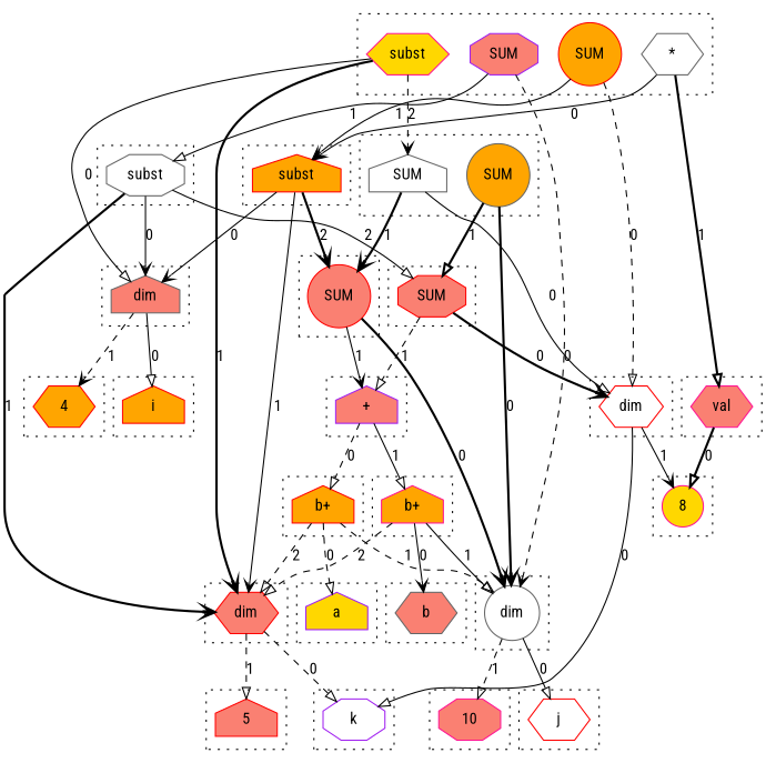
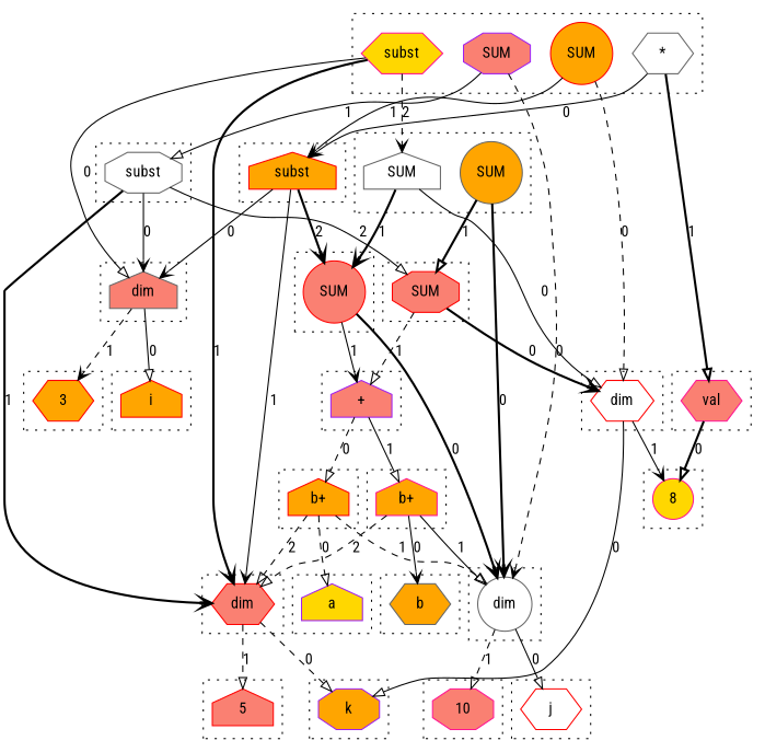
  digraph {
    compound=true
    fontname="Roboto Condensed"
    node [color=red fillcolor=salmon fontname="Roboto Condensed" shape=house style=filled]
    edge [arrowhead=onormal fontname="Roboto Condensed" style=solid]
-   n1 [fillcolor=orange label=4 shape=hexagon]
+   n1 [fillcolor=orange label=3 shape=hexagon]
    n2 [fillcolor=orange label=i]
    n3 [color=gray40 label=dim]
-   n4 [color=purple fillcolor=white label=k shape=octagon]
+   n4 [color=purple fillcolor=orange label=k shape=octagon]
    n5 [label=5]
    n6 [fillcolor=orange label=subst]
    n7 [label=dim shape=hexagon]
    n8 [fillcolor=white label=j shape=hexagon]
    n9 [color=deeppink label=10 shape=octagon]
    n10 [color=gray40 fillcolor=white label=dim shape=circle]
    n11 [color=deeppink fillcolor=gold label=8 shape=circle]
    n12 [fillcolor=white label=dim shape=hexagon]
    n13 [color=purple fillcolor=gold label=a]
    n14 [fillcolor=orange label="b+"]
-   n15 [color=gray40 label=b shape=hexagon]
+   n15 [color=gray40 fillcolor=orange label=b shape=hexagon]
    n16 [color=deeppink fillcolor=orange label="b+"]
    n17 [color=purple label="+"]
    n18 [label=SUM shape=octagon]
    n19 [color=gray40 fillcolor=white label=SUM]
    n20 [color=gray40 fillcolor=orange label=SUM shape=circle]
    n21 [color=purple label=SUM shape=octagon]
    n22 [color=deeppink fillcolor=gold label=subst shape=hexagon]
    n23 [fillcolor=orange label=SUM shape=circle]
    n24 [color=gray40 fillcolor=white label="*" shape=hexagon]
    n25 [label=SUM shape=circle]
    n26 [color=gray40 fillcolor=white label=subst shape=octagon]
    n27 [color=deeppink label=val shape=hexagon]
    subgraph cluster_1 {
      style=dotted
      n1
    }
    subgraph cluster_2 {
      style=dotted
      n2
    }
    subgraph cluster_3 {
      style=dotted
      n3
    }
    subgraph cluster_4 {
      style=dotted
      n4
    }
    subgraph cluster_5 {
      style=dotted
      n5
    }
    subgraph cluster_6 {
      style=dotted
      n6
    }
    subgraph cluster_7 {
      style=dotted
      n7
    }
    subgraph cluster_8 {
      style=dotted
      n8
    }
    subgraph cluster_9 {
      style=dotted
      n9
    }
    subgraph cluster_10 {
      style=dotted
      n10
    }
    subgraph cluster_11 {
      style=dotted
      n11
    }
    subgraph cluster_12 {
      style=dotted
      n12
    }
    subgraph cluster_13 {
      style=dotted
      n13
    }
    subgraph cluster_14 {
      style=dotted
      n14
    }
    subgraph cluster_15 {
      style=dotted
      n15
    }
    subgraph cluster_16 {
      style=dotted
      n16
    }
    subgraph cluster_17 {
      style=dotted
      n17
    }
    subgraph cluster_18 {
      style=dotted
      n18
    }
    subgraph cluster_19 {
      style=dotted
      n19
      n20
    }
    subgraph cluster_20 {
      style=dotted
      n21
      n22
      n23
      n24
    }
    subgraph cluster_21 {
      style=dotted
      n25
    }
    subgraph cluster_22 {
      style=dotted
      n26
    }
    subgraph cluster_23 {
      style=dotted
      n27
    }
    n3 -> n1 [arrowhead=vee label=1 style=dashed]
    n3 -> n2 [label=0]
    n6 -> n3 [arrowhead=vee label=0]
    n6 -> n7 [arrowhead=vee label=1]
    n6 -> n25 [arrowhead=vee label=2 style=bold]
    n7 -> n4 [label=0 style=dashed]
    n7 -> n5 [label=1 style=dashed]
    n10 -> n8 [label=0]
    n10 -> n9 [label=1 style=dashed]
    n12 -> n4 [label=0]
    n12 -> n11 [arrowhead=vee label=1]
    n14 -> n7 [label=2 style=dashed]
    n14 -> n10 [label=1 style=dashed]
    n14 -> n13 [label=0 style=dashed]
    n16 -> n7 [label=2 style=dashed]
    n16 -> n10 [label=1]
    n16 -> n15 [arrowhead=vee label=0]
    n17 -> n14 [label=0 style=dashed]
    n17 -> n16 [label=1]
    n18 -> n12 [arrowhead=vee label=0 style=bold]
    n18 -> n17 [label=1 style=dashed]
    n19 -> n12 [label=0]
    n19 -> n25 [arrowhead=vee label=1 style=bold]
    n20 -> n10 [arrowhead=vee label=0 style=bold]
    n20 -> n18 [label=1 style=bold]
    n21 -> n10 [arrowhead=vee label=0 style=dashed]
    n21 -> n26 [label=1]
    n22 -> n3 [label=0]
    n22 -> n7 [arrowhead=vee label=1 style=bold]
    n22 -> n19 [arrowhead=vee label=2 style=dashed]
    n23 -> n6 [arrowhead=vee label=1]
    n23 -> n12 [label=0 style=dashed]
    n24 -> n6 [arrowhead=vee label=0]
    n24 -> n27 [label=1 style=bold]
    n25 -> n10 [arrowhead=vee label=0 style=bold]
    n25 -> n17 [arrowhead=vee label=1]
    n26 -> n3 [arrowhead=vee label=0]
    n26 -> n7 [arrowhead=vee label=1 style=bold]
    n26 -> n18 [label=2]
    n27 -> n11 [label=0 style=bold]
  }
